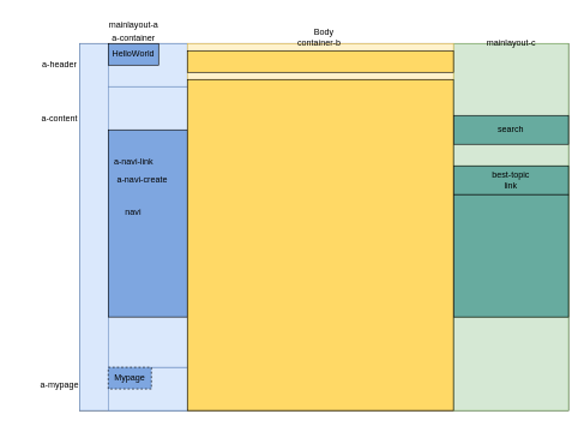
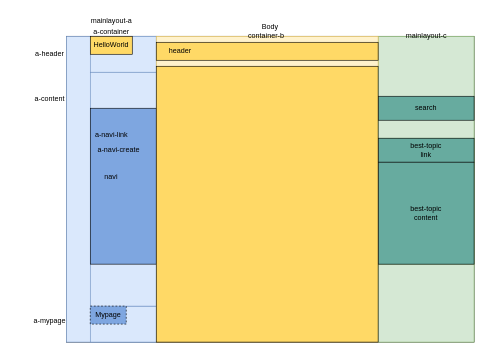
  <mxCell id="0" />
  <mxCell id="1" parent="0" />
  <mxCell id="2" value="" style="rounded=0;whiteSpace=wrap;html=1;" vertex="1" parent="1"><mxGeometry x="110" y="60" width="680" height="510" as="geometry" /></mxCell>
  <mxCell id="3" value="Body" style="text;html=1;strokeColor=none;fillColor=none;align=center;verticalAlign=middle;whiteSpace=wrap;rounded=0;" vertex="1" parent="1"><mxGeometry x="420" y="30" width="60" height="30" as="geometry" /></mxCell>
  <mxCell id="4" value="" style="rounded=0;whiteSpace=wrap;html=1;fillColor=#dae8fc;strokeColor=#6c8ebf;" vertex="1" parent="1"><mxGeometry x="110" y="60" width="150" height="510" as="geometry" /></mxCell>
  <mxCell id="5" value="" style="rounded=0;whiteSpace=wrap;html=1;fillColor=#fff2cc;strokeColor=#d6b656;" vertex="1" parent="1"><mxGeometry x="260" y="60" width="370" height="510" as="geometry" /></mxCell>
  <mxCell id="6" value="" style="rounded=0;whiteSpace=wrap;html=1;fillColor=#d5e8d4;strokeColor=#82b366;" vertex="1" parent="1"><mxGeometry x="630" y="60" width="160" height="510" as="geometry" /></mxCell>
  <mxCell id="7" value="" style="rounded=0;whiteSpace=wrap;html=1;fillColor=#dae8fc;strokeColor=#6c8ebf;" vertex="1" parent="1"><mxGeometry x="150" y="60" width="110" height="60" as="geometry" /></mxCell>
  <mxCell id="8" value="" style="rounded=0;whiteSpace=wrap;html=1;fillColor=#dae8fc;strokeColor=#6c8ebf;" vertex="1" parent="1"><mxGeometry x="150" y="510" width="110" height="60" as="geometry" /></mxCell>
  <mxCell id="9" value="" style="rounded=0;whiteSpace=wrap;html=1;fillColor=#dae8fc;strokeColor=#6c8ebf;" vertex="1" parent="1"><mxGeometry x="150" y="120" width="110" height="390" as="geometry" /></mxCell>
  <mxCell id="10" value="" style="rounded=0;whiteSpace=wrap;html=1;fillColor=#67AB9F;strokeColor=#000000;" vertex="1" parent="1"><mxGeometry x="630" y="160" width="160" height="40" as="geometry" /></mxCell>
  <mxCell id="11" value="" style="rounded=0;whiteSpace=wrap;html=1;fillColor=#d5e8d4;strokeColor=#82b366;" vertex="1" parent="1"><mxGeometry x="630" y="230" width="160" height="210" as="geometry" /></mxCell>
  <mxCell id="12" value="" style="rounded=0;whiteSpace=wrap;html=1;fillColor=#fff2cc;strokeColor=#d6b656;" vertex="1" parent="1"><mxGeometry x="260" y="60" width="370" height="50" as="geometry" /></mxCell>
  <mxCell id="13" value="search" style="text;html=1;strokeColor=none;fillColor=none;align=center;verticalAlign=middle;whiteSpace=wrap;rounded=0;" vertex="1" parent="1"><mxGeometry x="680" y="165" width="60" height="30" as="geometry" /></mxCell>
  <mxCell id="14" value="" style="rounded=0;whiteSpace=wrap;html=1;fillColor=#67AB9F;strokeColor=#000000;" vertex="1" parent="1"><mxGeometry x="630" y="230" width="160" height="40" as="geometry" /></mxCell>
  <mxCell id="15" value="" style="rounded=0;whiteSpace=wrap;html=1;fillColor=#67AB9F;strokeColor=#000000;" vertex="1" parent="1"><mxGeometry x="630" y="270" width="160" height="170" as="geometry" /></mxCell>
  <mxCell id="16" value="best-topic link" style="text;html=1;strokeColor=none;fillColor=none;align=center;verticalAlign=middle;whiteSpace=wrap;rounded=0;" vertex="1" parent="1"><mxGeometry x="680" y="235" width="60" height="30" as="geometry" /></mxCell>
+ <mxCell id="17" value="best-topic content" style="text;html=1;strokeColor=none;fillColor=none;align=center;verticalAlign=middle;whiteSpace=wrap;rounded=0;" vertex="1" parent="1"><mxGeometry x="680" y="340" width="60" height="30" as="geometry" /></mxCell>
  <mxCell id="18" value="" style="rounded=0;whiteSpace=wrap;html=1;fillColor=#7EA6E0;strokeColor=#000000;" vertex="1" parent="1"><mxGeometry x="150" y="180" width="110" height="260" as="geometry" /></mxCell>
  <mxCell id="19" value="navi" style="text;html=1;strokeColor=none;fillColor=none;align=center;verticalAlign=middle;whiteSpace=wrap;rounded=0;" vertex="1" parent="1"><mxGeometry x="155" y="280" width="60" height="30" as="geometry" /></mxCell>
  <mxCell id="20" value="" style="rounded=0;whiteSpace=wrap;html=1;fillColor=#FFD966;strokeColor=#000000;" vertex="1" parent="1"><mxGeometry x="260" y="70" width="370" height="30" as="geometry" /></mxCell>
+ <mxCell id="21" value="header" style="text;html=1;strokeColor=none;fillColor=none;align=center;verticalAlign=middle;whiteSpace=wrap;rounded=0;" vertex="1" parent="1"><mxGeometry x="270" y="70" width="60" height="30" as="geometry" /></mxCell>
  <mxCell id="22" value="" style="rounded=0;whiteSpace=wrap;html=1;fillColor=#FFD966;strokeColor=#000000;" vertex="1" parent="1"><mxGeometry x="260" y="110" width="370" height="460" as="geometry" /></mxCell>
  <mxCell id="23" value="mainlayout-a" style="text;html=1;strokeColor=none;fillColor=none;align=center;verticalAlign=middle;whiteSpace=wrap;rounded=0;" vertex="1" parent="1"><mxGeometry x="122.5" y="20" width="125" height="30" as="geometry" /></mxCell>
  <mxCell id="24" value="container-b" style="text;html=1;strokeColor=none;fillColor=none;align=center;verticalAlign=middle;whiteSpace=wrap;rounded=0;" vertex="1" parent="1"><mxGeometry x="381" y="45" width="125" height="30" as="geometry" /></mxCell>
  <mxCell id="25" value="mainlayout-c" style="text;html=1;strokeColor=none;fillColor=none;align=center;verticalAlign=middle;whiteSpace=wrap;rounded=0;" vertex="1" parent="1"><mxGeometry x="647.5" y="45" width="125" height="30" as="geometry" /></mxCell>
  <mxCell id="26" value="a-header" style="text;html=1;strokeColor=none;fillColor=none;align=center;verticalAlign=middle;whiteSpace=wrap;rounded=0;" vertex="1" parent="1"><mxGeometry x="20" y="75" width="125" height="30" as="geometry" /></mxCell>
  <mxCell id="27" value="a-content" style="text;html=1;strokeColor=none;fillColor=none;align=center;verticalAlign=middle;whiteSpace=wrap;rounded=0;" vertex="1" parent="1"><mxGeometry x="20" y="150" width="125" height="30" as="geometry" /></mxCell>
  <mxCell id="28" value="a-mypage" style="text;html=1;strokeColor=none;fillColor=none;align=center;verticalAlign=middle;whiteSpace=wrap;rounded=0;" vertex="1" parent="1"><mxGeometry x="20" y="520" width="125" height="30" as="geometry" /></mxCell>
  <mxCell id="29" value="a-container" style="text;html=1;strokeColor=none;fillColor=none;align=center;verticalAlign=middle;whiteSpace=wrap;rounded=0;" vertex="1" parent="1"><mxGeometry x="122.5" y="37" width="125" height="30" as="geometry" /></mxCell>
  <mxCell id="30" value="a-navi-link" style="text;html=1;strokeColor=none;fillColor=none;align=center;verticalAlign=middle;whiteSpace=wrap;rounded=0;" vertex="1" parent="1"><mxGeometry x="122.5" y="210" width="125" height="30" as="geometry" /></mxCell>
  <mxCell id="31" value="a-navi-create" style="text;html=1;strokeColor=none;fillColor=none;align=center;verticalAlign=middle;whiteSpace=wrap;rounded=0;" vertex="1" parent="1"><mxGeometry x="135" y="235" width="125" height="30" as="geometry" /></mxCell>
- <mxCell id="32" value="HelloWorld" style="rounded=0;whiteSpace=wrap;html=1;fillColor=#7EA6E0;strokeColor=#000000;" vertex="1" parent="1"><mxGeometry x="150" y="60" width="70" height="30" as="geometry" /></mxCell>
+ <mxCell id="32" value="HelloWorld" style="rounded=0;whiteSpace=wrap;html=1;fillColor=#ffd966;strokeColor=#000000;" vertex="1" parent="1"><mxGeometry x="150" y="60" width="70" height="30" as="geometry" /></mxCell>
  <mxCell id="33" value="Mypage" style="rounded=0;whiteSpace=wrap;html=1;fillColor=#7EA6E0;strokeColor=#000000;dashed=1;" vertex="1" parent="1"><mxGeometry x="150" y="510" width="60" height="30" as="geometry" /></mxCell>
